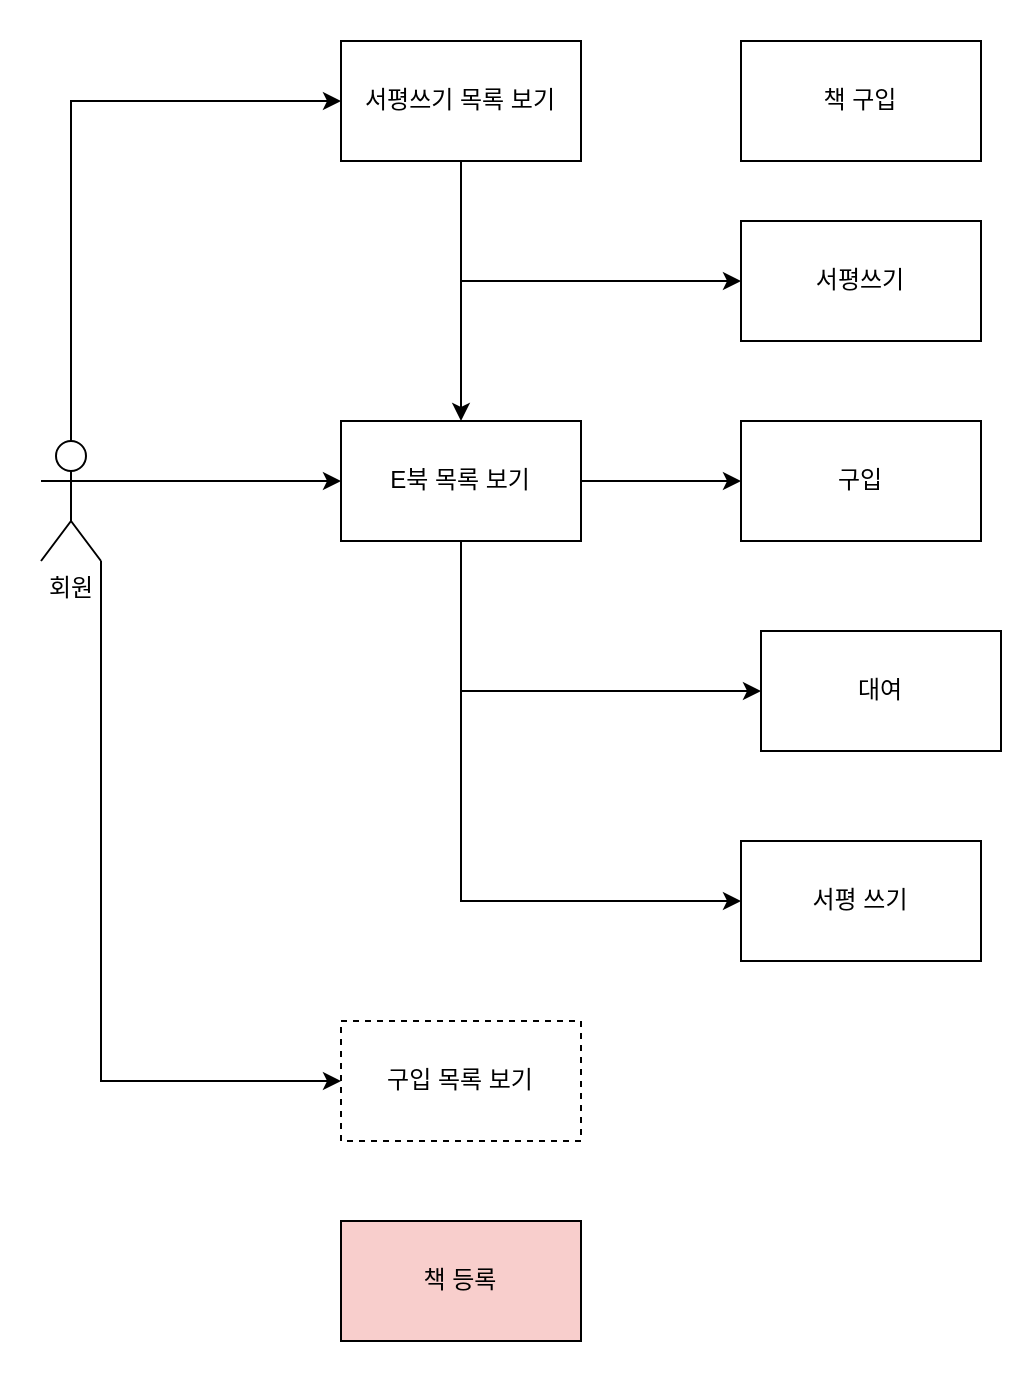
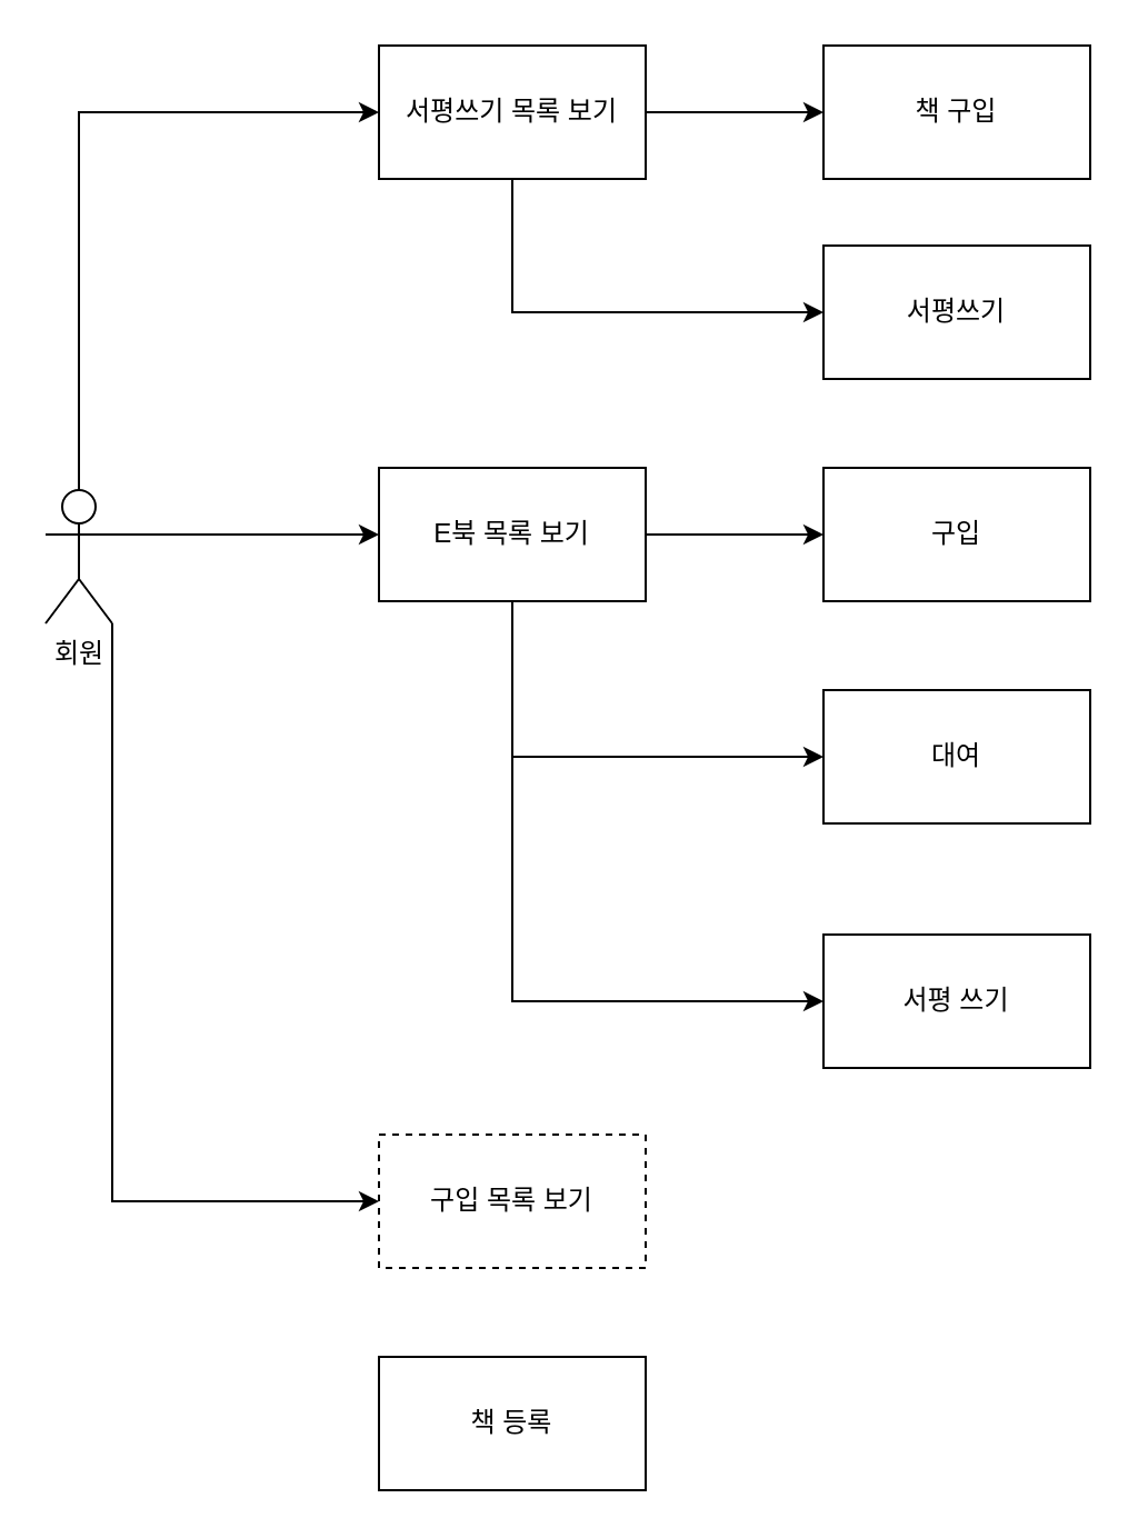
  <mxCell id="0" />
  <mxCell id="1" parent="0" />
  <mxCell id="2" style="edgeStyle=orthogonalEdgeStyle;rounded=0;orthogonalLoop=1;jettySize=auto;html=1;exitX=0.5;exitY=0;exitDx=0;exitDy=0;exitPerimeter=0;entryX=0;entryY=0.5;entryDx=0;entryDy=0;" edge="1" parent="1" source="5" target="12"><mxGeometry relative="1" as="geometry" /></mxCell>
  <mxCell id="3" style="edgeStyle=orthogonalEdgeStyle;rounded=0;orthogonalLoop=1;jettySize=auto;html=1;exitX=1;exitY=0.333;exitDx=0;exitDy=0;exitPerimeter=0;entryX=0;entryY=0.5;entryDx=0;entryDy=0;" edge="1" parent="1" source="5" target="9"><mxGeometry relative="1" as="geometry" /></mxCell>
  <mxCell id="4" style="edgeStyle=orthogonalEdgeStyle;rounded=0;orthogonalLoop=1;jettySize=auto;html=1;exitX=1;exitY=1;exitDx=0;exitDy=0;exitPerimeter=0;entryX=0;entryY=0.5;entryDx=0;entryDy=0;" edge="1" parent="1" source="5" target="19"><mxGeometry relative="1" as="geometry" /></mxCell>
  <mxCell id="5" value="회원" style="shape=umlActor;verticalLabelPosition=bottom;verticalAlign=top;html=1;outlineConnect=0;" vertex="1" parent="1"><mxGeometry x="20" y="220" width="30" height="60" as="geometry" /></mxCell>
  <mxCell id="6" value="" style="edgeStyle=orthogonalEdgeStyle;rounded=0;orthogonalLoop=1;jettySize=auto;html=1;" edge="1" parent="1" source="9" target="14"><mxGeometry relative="1" as="geometry" /></mxCell>
  <mxCell id="7" style="edgeStyle=orthogonalEdgeStyle;rounded=0;orthogonalLoop=1;jettySize=auto;html=1;exitX=0.5;exitY=1;exitDx=0;exitDy=0;entryX=0;entryY=0.5;entryDx=0;entryDy=0;" edge="1" parent="1" source="9" target="15"><mxGeometry relative="1" as="geometry" /></mxCell>
  <mxCell id="8" style="edgeStyle=orthogonalEdgeStyle;rounded=0;orthogonalLoop=1;jettySize=auto;html=1;exitX=0.5;exitY=1;exitDx=0;exitDy=0;entryX=0;entryY=0.5;entryDx=0;entryDy=0;" edge="1" parent="1" source="9" target="16"><mxGeometry relative="1" as="geometry" /></mxCell>
  <mxCell id="9" value="E북 목록 보기" style="rounded=0;whiteSpace=wrap;html=1;" vertex="1" parent="1"><mxGeometry x="170" y="210" width="120" height="60" as="geometry" /></mxCell>
- <mxCell id="10" value="" style="edgeStyle=orthogonalEdgeStyle;rounded=0;orthogonalLoop=1;jettySize=auto;html=1;" edge="1" parent="1" source="12" target="9"><mxGeometry relative="1" as="geometry" /></mxCell>
+ <mxCell id="10" value="" style="edgeStyle=orthogonalEdgeStyle;rounded=0;orthogonalLoop=1;jettySize=auto;html=1;" edge="1" parent="1" source="12" target="13"><mxGeometry relative="1" as="geometry" /></mxCell>
  <mxCell id="11" style="edgeStyle=orthogonalEdgeStyle;rounded=0;orthogonalLoop=1;jettySize=auto;html=1;exitX=0.5;exitY=1;exitDx=0;exitDy=0;entryX=0;entryY=0.5;entryDx=0;entryDy=0;" edge="1" parent="1" source="12" target="17"><mxGeometry relative="1" as="geometry" /></mxCell>
  <mxCell id="12" value="서평쓰기 목록 보기" style="rounded=0;whiteSpace=wrap;html=1;" vertex="1" parent="1"><mxGeometry x="170" y="20" width="120" height="60" as="geometry" /></mxCell>
  <mxCell id="13" value="책 구입" style="whiteSpace=wrap;html=1;rounded=0;" vertex="1" parent="1"><mxGeometry x="370" y="20" width="120" height="60" as="geometry" /></mxCell>
  <mxCell id="14" value="구입" style="whiteSpace=wrap;html=1;rounded=0;" vertex="1" parent="1"><mxGeometry x="370" y="210" width="120" height="60" as="geometry" /></mxCell>
- <mxCell id="15" value="대여" style="rounded=0;whiteSpace=wrap;html=1;" vertex="1" parent="1"><mxGeometry x="380" y="315" width="120" height="60" as="geometry" /></mxCell>
+ <mxCell id="15" value="대여" style="rounded=0;whiteSpace=wrap;html=1;" vertex="1" parent="1"><mxGeometry x="370" y="310" width="120" height="60" as="geometry" /></mxCell>
  <mxCell id="16" value="서평 쓰기" style="rounded=0;whiteSpace=wrap;html=1;" vertex="1" parent="1"><mxGeometry x="370" y="420" width="120" height="60" as="geometry" /></mxCell>
  <mxCell id="17" value="서평쓰기" style="rounded=0;whiteSpace=wrap;html=1;" vertex="1" parent="1"><mxGeometry x="370" y="110" width="120" height="60" as="geometry" /></mxCell>
- <mxCell id="18" value="책 등록" style="rounded=0;whiteSpace=wrap;html=1;fillColor=#f8cecc;" vertex="1" parent="1"><mxGeometry x="170" y="610" width="120" height="60" as="geometry" /></mxCell>
+ <mxCell id="18" value="책 등록" style="rounded=0;whiteSpace=wrap;html=1;" vertex="1" parent="1"><mxGeometry x="170" y="610" width="120" height="60" as="geometry" /></mxCell>
  <mxCell id="19" value="구입 목록 보기" style="rounded=0;whiteSpace=wrap;html=1;dashed=1;" vertex="1" parent="1"><mxGeometry x="170" y="510" width="120" height="60" as="geometry" /></mxCell>
